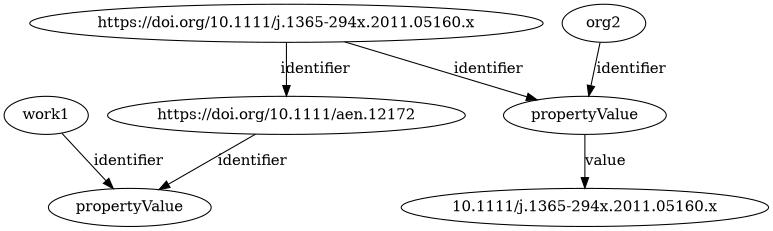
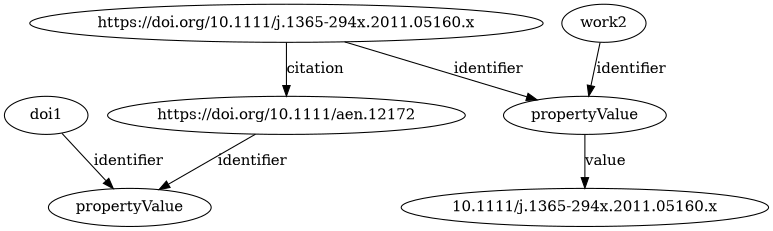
  digraph {
    n1 [label=propertyValue]
    n2 [label=propertyValue]
    "10.1111/j.1365-294x.2011.05160.x"
-   work1
+   work1 [label=doi1]
    "https://doi.org/10.1111/aen.12172"
-   work2 [label=org2]
+   work2
    "https://doi.org/10.1111/j.1365-294x.2011.05160.x"
    n2 -> "10.1111/j.1365-294x.2011.05160.x" [label=value]
    work1 -> n1 [label=identifier]
    "https://doi.org/10.1111/aen.12172" -> n1 [label=identifier]
    work2 -> n2 [label=identifier]
    "https://doi.org/10.1111/j.1365-294x.2011.05160.x" -> n2 [label=identifier]
-   "https://doi.org/10.1111/j.1365-294x.2011.05160.x" -> "https://doi.org/10.1111/aen.12172" [label=identifier]
+   "https://doi.org/10.1111/j.1365-294x.2011.05160.x" -> "https://doi.org/10.1111/aen.12172" [label=citation]
  }
